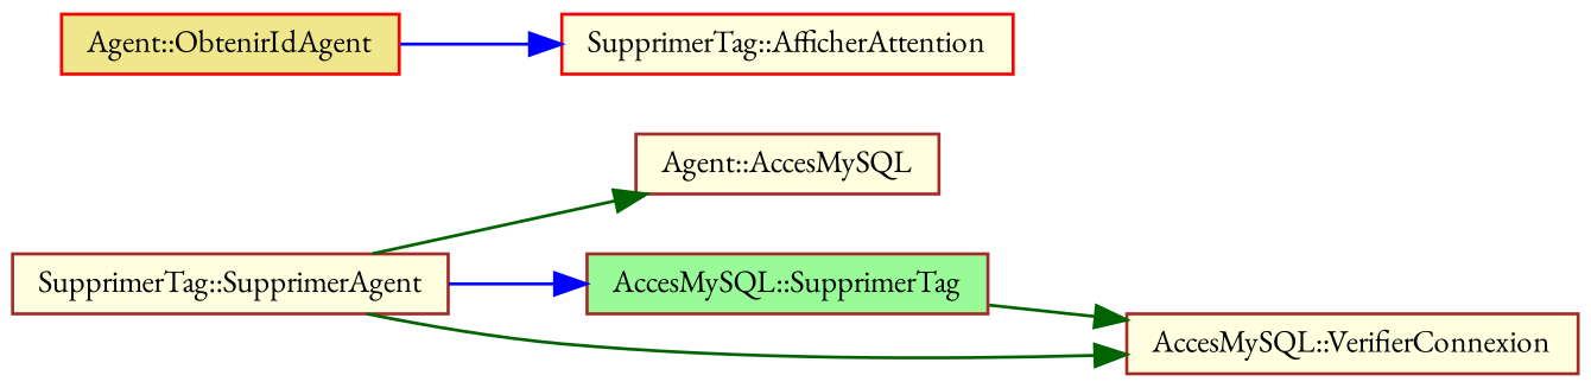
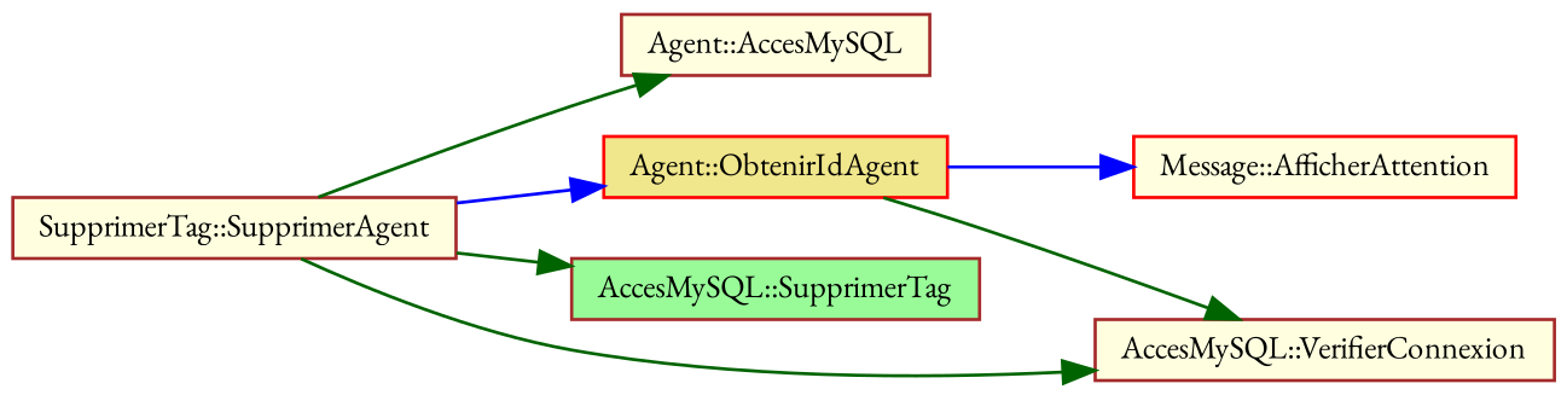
  digraph {
    fontname="EB Garamond"
    rankdir=LR
    node [color=brown fillcolor=lightyellow fontname="EB Garamond" fontsize=10 shape=record style=filled]
    edge [color=darkgreen fontname="EB Garamond" fontsize=10 labelfontname=Helvetica labelfontsize=10 style=solid]
    n1 [fontcolor=black height=0.2 label="SupprimerTag::SupprimerAgent" width=0.4]
    n2 [height=0.2 label="Agent::AccesMySQL" width=0.4]
    n3 [color=red fillcolor=khaki height=0.2 label="Agent::ObtenirIdAgent" width=0.4]
    n4 [fillcolor=palegreen height=0.2 label="AccesMySQL::SupprimerTag" width=0.4]
    n5 [height=0.2 label="AccesMySQL::VerifierConnexion" width=0.4]
-   n6 [color=red height=0.2 label="SupprimerTag::AfficherAttention" width=0.4]
+   n6 [color=red height=0.2 label="Message::AfficherAttention" width=0.4]
    n1 -> n2
-   n1 -> n4 [color=blue]
+   n1 -> n3 [color=blue]
+   n1 -> n4
    n1 -> n5
    n3 -> n6 [color=blue]
-   n4 -> n5
+   n3 -> n5
  }
